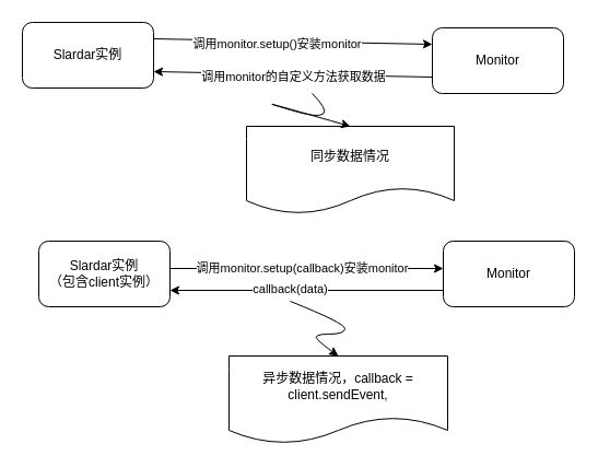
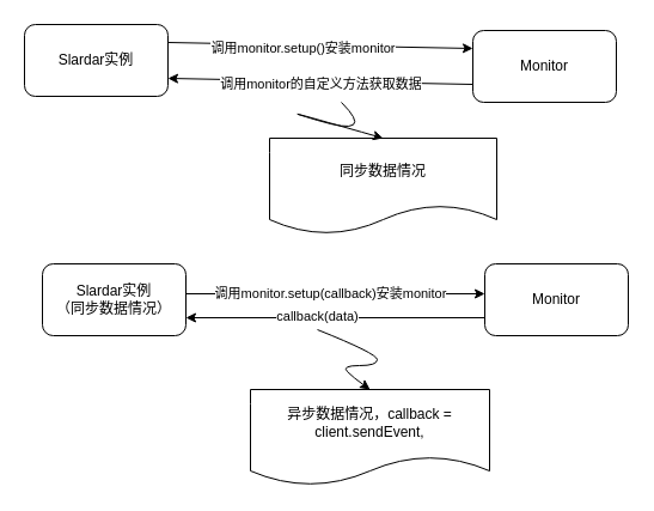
  <mxCell id="0" />
  <mxCell id="1" parent="0" />
  <mxCell id="2" style="edgeStyle=orthogonalEdgeStyle;rounded=0;orthogonalLoop=1;jettySize=auto;html=1;exitX=1;exitY=0.5;exitDx=0;exitDy=0;" edge="1" parent="1" source="4" target="5"><mxGeometry relative="1" as="geometry"><mxPoint x="405" y="255" as="targetPoint" /><Array as="points"><mxPoint x="95" y="245" /></Array></mxGeometry></mxCell>
  <mxCell id="3" value="调用monitor.setup(callback)安装monitor" style="edgeLabel;html=1;align=center;verticalAlign=middle;resizable=0;points=[];" vertex="1" connectable="0" parent="2"><mxGeometry x="0.278" y="1" relative="1" as="geometry"><mxPoint x="5" as="offset" /></mxGeometry></mxCell>
- <mxCell id="4" value="Slardar实例&lt;br&gt;（包含client实例）" style="rounded=1;whiteSpace=wrap;html=1;" vertex="1" parent="1"><mxGeometry x="35" y="220" width="120" height="60" as="geometry" /></mxCell>
+ <mxCell id="4" value="Slardar实例&lt;br&gt;（同步数据情况）" style="rounded=1;whiteSpace=wrap;html=1;" vertex="1" parent="1"><mxGeometry x="35" y="220" width="120" height="60" as="geometry" /></mxCell>
  <mxCell id="5" value="Monitor" style="rounded=1;whiteSpace=wrap;html=1;" vertex="1" parent="1"><mxGeometry x="405" y="220" width="120" height="60" as="geometry" /></mxCell>
  <mxCell id="6" value="" style="endArrow=classic;html=1;exitX=0;exitY=0.75;exitDx=0;exitDy=0;entryX=1;entryY=0.75;entryDx=0;entryDy=0;" edge="1" parent="1" source="5" target="4"><mxGeometry width="50" height="50" relative="1" as="geometry"><mxPoint x="185" y="235" as="sourcePoint" /><mxPoint x="235" y="185" as="targetPoint" /></mxGeometry></mxCell>
  <mxCell id="7" value="callback(data)" style="edgeLabel;html=1;align=center;verticalAlign=middle;resizable=0;points=[];" vertex="1" connectable="0" parent="6"><mxGeometry x="0.128" y="-2" relative="1" as="geometry"><mxPoint as="offset" /></mxGeometry></mxCell>
  <mxCell id="8" value="异步数据情况，callback = client.sendEvent," style="shape=document;whiteSpace=wrap;html=1;boundedLbl=1;" vertex="1" parent="1"><mxGeometry x="209" y="325" width="200" height="80" as="geometry" /></mxCell>
  <mxCell id="9" value="" style="curved=1;endArrow=classic;html=1;entryX=0.5;entryY=0;entryDx=0;entryDy=0;" edge="1" parent="1" target="8"><mxGeometry width="50" height="50" relative="1" as="geometry"><mxPoint x="265" y="275" as="sourcePoint" /><mxPoint x="235" y="155" as="targetPoint" /><Array as="points"><mxPoint x="315" y="295" /><mxPoint x="315" y="305" /><mxPoint x="285" y="305" /><mxPoint x="295" y="315" /></Array></mxGeometry></mxCell>
  <mxCell id="10" value="Slardar实例" style="rounded=1;whiteSpace=wrap;html=1;" vertex="1" parent="1"><mxGeometry x="20" y="20" width="120" height="60" as="geometry" /></mxCell>
  <mxCell id="11" value="Monitor" style="rounded=1;whiteSpace=wrap;html=1;" vertex="1" parent="1"><mxGeometry x="395" y="25" width="120" height="60" as="geometry" /></mxCell>
  <mxCell id="12" value="" style="endArrow=classic;html=1;exitX=0;exitY=0.75;exitDx=0;exitDy=0;entryX=1;entryY=0.75;entryDx=0;entryDy=0;" edge="1" parent="1" source="11" target="10"><mxGeometry width="50" height="50" relative="1" as="geometry"><mxPoint x="174" y="145" as="sourcePoint" /><mxPoint x="224" y="95" as="targetPoint" /></mxGeometry></mxCell>
  <mxCell id="13" value="调用monitor的自定义方法获取数据" style="edgeLabel;html=1;align=center;verticalAlign=middle;resizable=0;points=[];" vertex="1" connectable="0" parent="12"><mxGeometry x="0.2" y="2" relative="1" as="geometry"><mxPoint x="26" as="offset" /></mxGeometry></mxCell>
  <mxCell id="14" value="同步数据情况" style="shape=document;whiteSpace=wrap;html=1;boundedLbl=1;" vertex="1" parent="1"><mxGeometry x="225" y="115" width="190" height="80" as="geometry" /></mxCell>
  <mxCell id="15" value="" style="curved=1;endArrow=classic;html=1;entryX=0.5;entryY=0;entryDx=0;entryDy=0;" edge="1" parent="1" target="14"><mxGeometry width="50" height="50" relative="1" as="geometry"><mxPoint x="285" y="85" as="sourcePoint" /><mxPoint x="235" y="155" as="targetPoint" /><Array as="points"><mxPoint x="315" y="115" /><mxPoint x="215" y="85" /></Array></mxGeometry></mxCell>
  <mxCell id="16" value="" style="endArrow=classic;html=1;exitX=1;exitY=0.25;exitDx=0;exitDy=0;entryX=0;entryY=0.25;entryDx=0;entryDy=0;" edge="1" parent="1" source="10" target="11"><mxGeometry width="50" height="50" relative="1" as="geometry"><mxPoint x="185" y="205" as="sourcePoint" /><mxPoint x="235" y="155" as="targetPoint" /></mxGeometry></mxCell>
  <mxCell id="17" value="调用monitor.setup()安装monitor" style="edgeLabel;html=1;align=center;verticalAlign=middle;resizable=0;points=[];" vertex="1" connectable="0" parent="16"><mxGeometry x="-0.113" y="-2" relative="1" as="geometry"><mxPoint as="offset" /></mxGeometry></mxCell>
